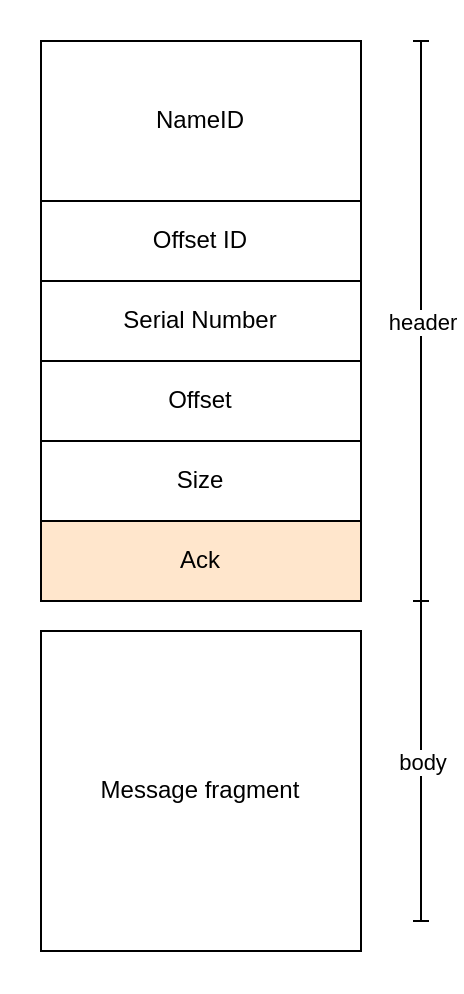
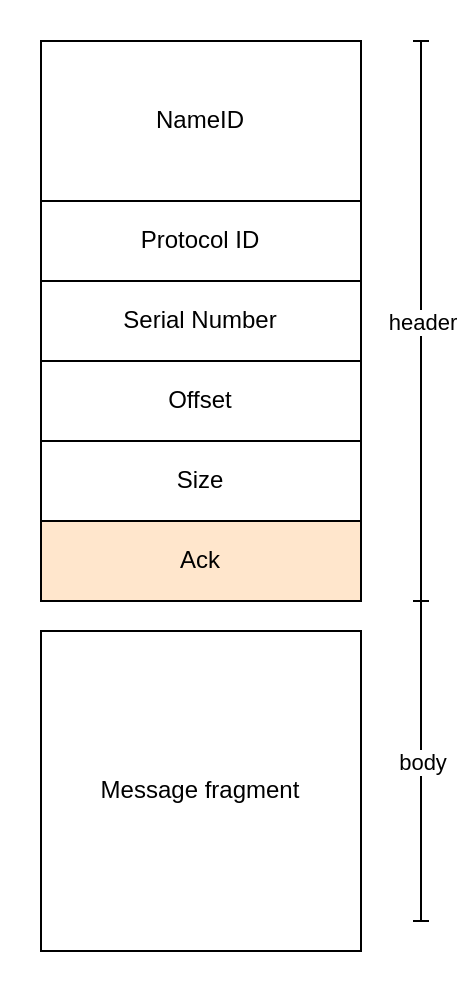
  <mxCell id="0" />
  <mxCell id="1" parent="0" />
- <mxCell id="2" value="Offset ID" style="rounded=0;whiteSpace=wrap;html=1;" parent="1" vertex="1"><mxGeometry x="20" y="100" width="160" height="40" as="geometry" /></mxCell>
+ <mxCell id="2" value="Protocol ID" style="rounded=0;whiteSpace=wrap;html=1;" parent="1" vertex="1"><mxGeometry x="20" y="100" width="160" height="40" as="geometry" /></mxCell>
  <mxCell id="3" value="Serial Number" style="rounded=0;whiteSpace=wrap;html=1;" parent="1" vertex="1"><mxGeometry x="20" y="140" width="160" height="40" as="geometry" /></mxCell>
  <mxCell id="4" value="NameID" style="rounded=0;whiteSpace=wrap;html=1;" parent="1" vertex="1"><mxGeometry x="20" y="20" width="160" height="80" as="geometry" /></mxCell>
  <mxCell id="5" value="Offset" style="rounded=0;whiteSpace=wrap;html=1;" parent="1" vertex="1"><mxGeometry x="20" y="180" width="160" height="40" as="geometry" /></mxCell>
  <mxCell id="6" value="Size" style="rounded=0;whiteSpace=wrap;html=1;" parent="1" vertex="1"><mxGeometry x="20" y="220" width="160" height="40" as="geometry" /></mxCell>
  <mxCell id="7" value="Message fragment" style="rounded=0;whiteSpace=wrap;html=1;" parent="1" vertex="1"><mxGeometry x="20" y="315" width="160" height="160" as="geometry" /></mxCell>
  <mxCell id="8" value="Ack" style="rounded=0;whiteSpace=wrap;html=1;fillColor=#ffe6cc;" parent="1" vertex="1"><mxGeometry x="20" y="260" width="160" height="40" as="geometry" /></mxCell>
  <mxCell id="9" value="" style="endArrow=baseDash;html=1;rounded=0;endFill=0;startArrow=baseDash;startFill=0;" edge="1" parent="1"><mxGeometry relative="1" as="geometry"><mxPoint x="210" y="20" as="sourcePoint" /><mxPoint x="210" y="300" as="targetPoint" /></mxGeometry></mxCell>
  <mxCell id="10" value="header" style="edgeLabel;resizable=0;html=1;align=center;verticalAlign=middle;" connectable="0" vertex="1" parent="9"><mxGeometry relative="1" as="geometry" /></mxCell>
  <mxCell id="11" value="" style="endArrow=baseDash;html=1;rounded=0;startArrow=baseDash;startFill=0;endFill=0;" edge="1" parent="1"><mxGeometry relative="1" as="geometry"><mxPoint x="210" y="300" as="sourcePoint" /><mxPoint x="210" y="460" as="targetPoint" /></mxGeometry></mxCell>
  <mxCell id="12" value="body" style="edgeLabel;resizable=0;html=1;align=center;verticalAlign=middle;" connectable="0" vertex="1" parent="11"><mxGeometry relative="1" as="geometry" /></mxCell>
